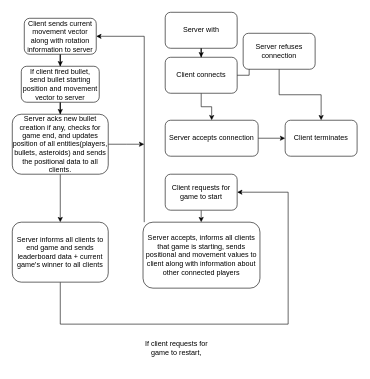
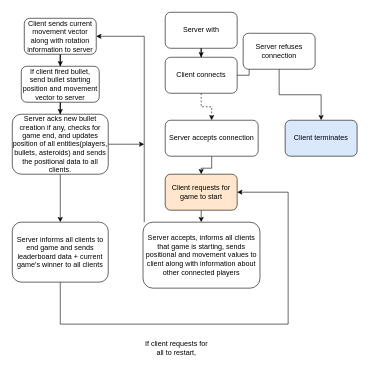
  <mxCell id="0" />
  <mxCell id="1" parent="0" />
  <mxCell id="2" value="" style="edgeStyle=orthogonalEdgeStyle;rounded=0;orthogonalLoop=1;jettySize=auto;html=1;" edge="1" parent="1" source="3" target="6"><mxGeometry relative="1" as="geometry" /></mxCell>
  <mxCell id="3" value="Server with" style="rounded=1;whiteSpace=wrap;html=1;" vertex="1" parent="1"><mxGeometry x="275" y="20" width="120" height="60" as="geometry" /></mxCell>
- <mxCell id="4" value="" style="edgeStyle=orthogonalEdgeStyle;rounded=0;orthogonalLoop=1;jettySize=auto;html=1;" edge="1" parent="1" source="6" target="8"><mxGeometry relative="1" as="geometry" /></mxCell>
+ <mxCell id="4" value="" style="edgeStyle=orthogonalEdgeStyle;rounded=0;orthogonalLoop=1;jettySize=auto;html=1;dashed=1;" edge="1" parent="1" source="6" target="8"><mxGeometry relative="1" as="geometry" /></mxCell>
  <mxCell id="5" value="" style="edgeStyle=orthogonalEdgeStyle;rounded=0;orthogonalLoop=1;jettySize=auto;html=1;" edge="1" parent="1" source="6" target="10"><mxGeometry relative="1" as="geometry" /></mxCell>
  <mxCell id="6" value="Client connects" style="rounded=1;whiteSpace=wrap;html=1;" vertex="1" parent="1"><mxGeometry x="275" y="95" width="120" height="60" as="geometry" /></mxCell>
- <mxCell id="7" value="" style="edgeStyle=orthogonalEdgeStyle;rounded=0;orthogonalLoop=1;jettySize=auto;html=1;" edge="1" parent="1" source="8" target="11"><mxGeometry relative="1" as="geometry" /></mxCell>
+ <mxCell id="7" value="" style="edgeStyle=orthogonalEdgeStyle;rounded=0;orthogonalLoop=1;jettySize=auto;html=1;" edge="1" parent="1" source="8" target="13"><mxGeometry relative="1" as="geometry" /></mxCell>
  <mxCell id="8" value="Server accepts connection" style="whiteSpace=wrap;html=1;rounded=1;" vertex="1" parent="1"><mxGeometry x="275" y="200" width="155" height="60" as="geometry" /></mxCell>
  <mxCell id="9" value="" style="edgeStyle=orthogonalEdgeStyle;rounded=0;orthogonalLoop=1;jettySize=auto;html=1;" edge="1" parent="1" source="10" target="11"><mxGeometry relative="1" as="geometry" /></mxCell>
  <mxCell id="10" value="Server refuses connection" style="rounded=1;whiteSpace=wrap;html=1;" vertex="1" parent="1"><mxGeometry x="405" y="55" width="120" height="60" as="geometry" /></mxCell>
- <mxCell id="11" value="Client terminates" style="whiteSpace=wrap;html=1;rounded=1;" vertex="1" parent="1"><mxGeometry x="475" y="200" width="120" height="60" as="geometry" /></mxCell>
+ <mxCell id="11" value="Client terminates" style="whiteSpace=wrap;html=1;rounded=1;fillColor=#dae8fc;" vertex="1" parent="1"><mxGeometry x="475" y="200" width="120" height="60" as="geometry" /></mxCell>
  <mxCell id="12" value="" style="edgeStyle=orthogonalEdgeStyle;rounded=0;orthogonalLoop=1;jettySize=auto;html=1;" edge="1" parent="1" source="13" target="15"><mxGeometry relative="1" as="geometry" /></mxCell>
- <mxCell id="13" value="Client requests for game to start" style="whiteSpace=wrap;html=1;rounded=1;" vertex="1" parent="1"><mxGeometry x="275" y="290" width="120" height="60" as="geometry" /></mxCell>
+ <mxCell id="13" value="Client requests for game to start" style="whiteSpace=wrap;html=1;rounded=1;fillColor=#ffe6cc;" vertex="1" parent="1"><mxGeometry x="275" y="290" width="120" height="60" as="geometry" /></mxCell>
  <mxCell id="14" value="" style="edgeStyle=orthogonalEdgeStyle;rounded=0;orthogonalLoop=1;jettySize=auto;html=1;" edge="1" parent="1" source="15" target="17"><mxGeometry relative="1" as="geometry"><Array as="points"><mxPoint x="240" y="400" /><mxPoint x="240" y="60" /></Array></mxGeometry></mxCell>
  <mxCell id="15" value="Server accepts, informs all clients that game is starting, sends positional and movement values to client along with information about other connected players" style="whiteSpace=wrap;html=1;rounded=1;" vertex="1" parent="1"><mxGeometry x="238" y="370" width="195" height="110" as="geometry" /></mxCell>
  <mxCell id="16" value="" style="edgeStyle=orthogonalEdgeStyle;rounded=0;orthogonalLoop=1;jettySize=auto;html=1;" edge="1" parent="1" source="17" target="19"><mxGeometry relative="1" as="geometry" /></mxCell>
  <mxCell id="17" value="Client sends current movement vector along with rotation information to server" style="whiteSpace=wrap;html=1;rounded=1;" vertex="1" parent="1"><mxGeometry x="40" y="30" width="120" height="60" as="geometry" /></mxCell>
  <mxCell id="18" value="" style="edgeStyle=orthogonalEdgeStyle;rounded=0;orthogonalLoop=1;jettySize=auto;html=1;" edge="1" parent="1" source="19" target="22"><mxGeometry relative="1" as="geometry" /></mxCell>
  <mxCell id="19" value="If client fired bullet, send bullet starting position and movement vector to server" style="whiteSpace=wrap;html=1;rounded=1;" vertex="1" parent="1"><mxGeometry x="35" y="110" width="130" height="60" as="geometry" /></mxCell>
  <mxCell id="20" style="edgeStyle=orthogonalEdgeStyle;rounded=0;orthogonalLoop=1;jettySize=auto;html=1;exitX=1;exitY=0.5;exitDx=0;exitDy=0;" edge="1" parent="1" source="22"><mxGeometry relative="1" as="geometry"><mxPoint x="240" y="240" as="targetPoint" /></mxGeometry></mxCell>
  <mxCell id="21" value="" style="edgeStyle=orthogonalEdgeStyle;rounded=0;orthogonalLoop=1;jettySize=auto;html=1;" edge="1" parent="1" source="22" target="24"><mxGeometry relative="1" as="geometry" /></mxCell>
  <mxCell id="22" value="Server acks new bullet creation if any, checks for game end, and updates position of all entities(players, bullets, asteroids) and sends the positional data to all clients." style="whiteSpace=wrap;html=1;rounded=1;" vertex="1" parent="1"><mxGeometry x="20" y="190" width="160" height="100" as="geometry" /></mxCell>
  <mxCell id="23" style="edgeStyle=orthogonalEdgeStyle;rounded=0;orthogonalLoop=1;jettySize=auto;html=1;exitX=0.5;exitY=1;exitDx=0;exitDy=0;entryX=1;entryY=0.5;entryDx=0;entryDy=0;" edge="1" parent="1" source="24" target="13"><mxGeometry relative="1" as="geometry"><Array as="points"><mxPoint x="100" y="540" /><mxPoint x="480" y="540" /><mxPoint x="480" y="320" /></Array></mxGeometry></mxCell>
  <mxCell id="24" value="Server informs all clients to end game and sends leaderboard data + current game's winner to all clients" style="whiteSpace=wrap;html=1;rounded=1;" vertex="1" parent="1"><mxGeometry x="20" y="370" width="160" height="100" as="geometry" /></mxCell>
- <mxCell id="25" value="If client requests for game to restart," style="text;html=1;align=center;verticalAlign=middle;whiteSpace=wrap;rounded=0;" vertex="1" parent="1"><mxGeometry x="238" y="550" width="112" height="60" as="geometry" /></mxCell>
+ <mxCell id="25" value="If client requests for all to restart," style="text;html=1;align=center;verticalAlign=middle;whiteSpace=wrap;rounded=0;" vertex="1" parent="1"><mxGeometry x="238" y="550" width="112" height="60" as="geometry" /></mxCell>
